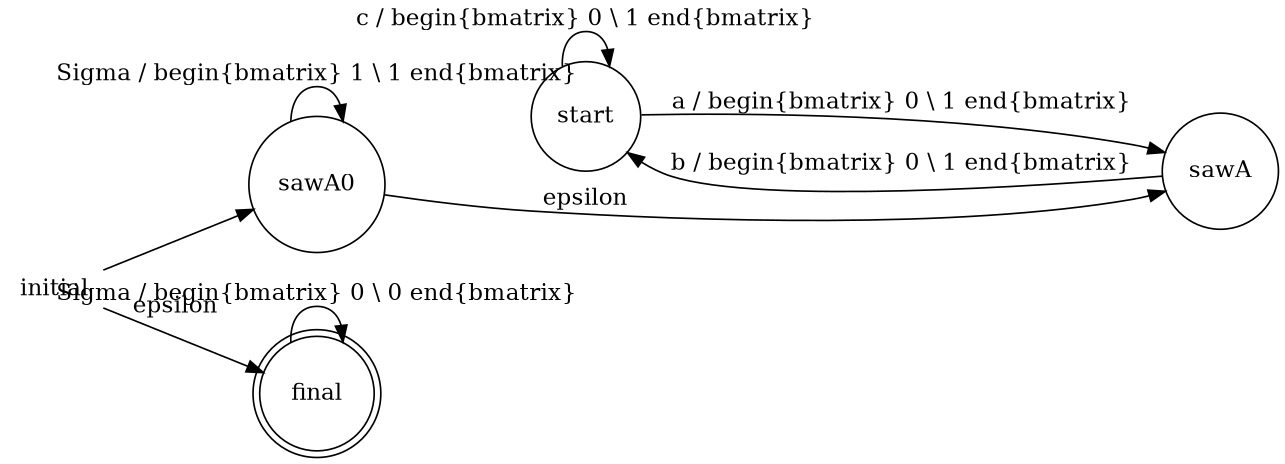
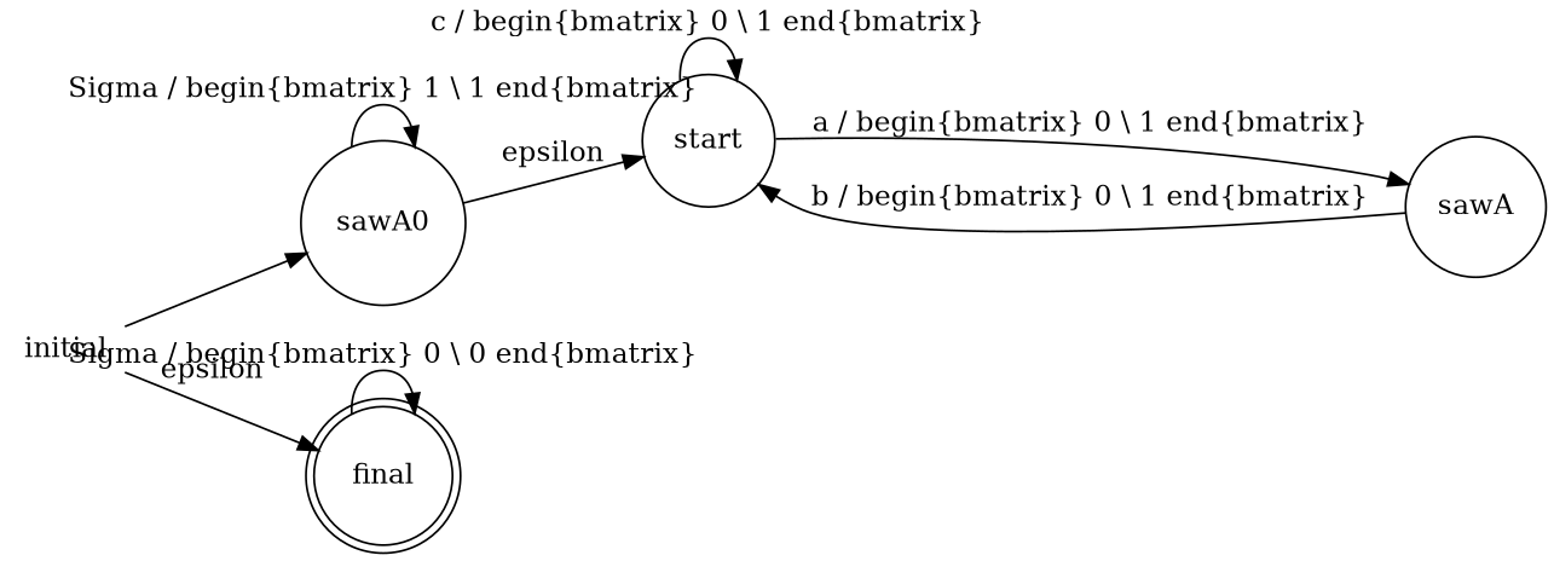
  digraph {
    rankdir=LR
    node [shape=circle]
    initial [shape=plaintext]
    n2 [label=sawA0]
    final [shape=doublecircle]
    start
    sawA
    initial -> n2
    initial -> final [label="\epsilon"]
    n2 -> n2 [label="\Sigma / \begin{bmatrix} 1 \\\ 1 \end{bmatrix}"]
-   n2 -> sawA [label="\epsilon"]
+   n2 -> start [label="\epsilon"]
    final -> final [label="\Sigma / \begin{bmatrix} 0 \\\ 0 \end{bmatrix}"]
    start -> start [label="c / \begin{bmatrix} 0 \\\ 1 \end{bmatrix}"]
    start -> sawA [label="a / \begin{bmatrix} 0 \\\ 1 \end{bmatrix}"]
    sawA -> start [label="b / \begin{bmatrix} 0 \\\ 1 \end{bmatrix}"]
  }
